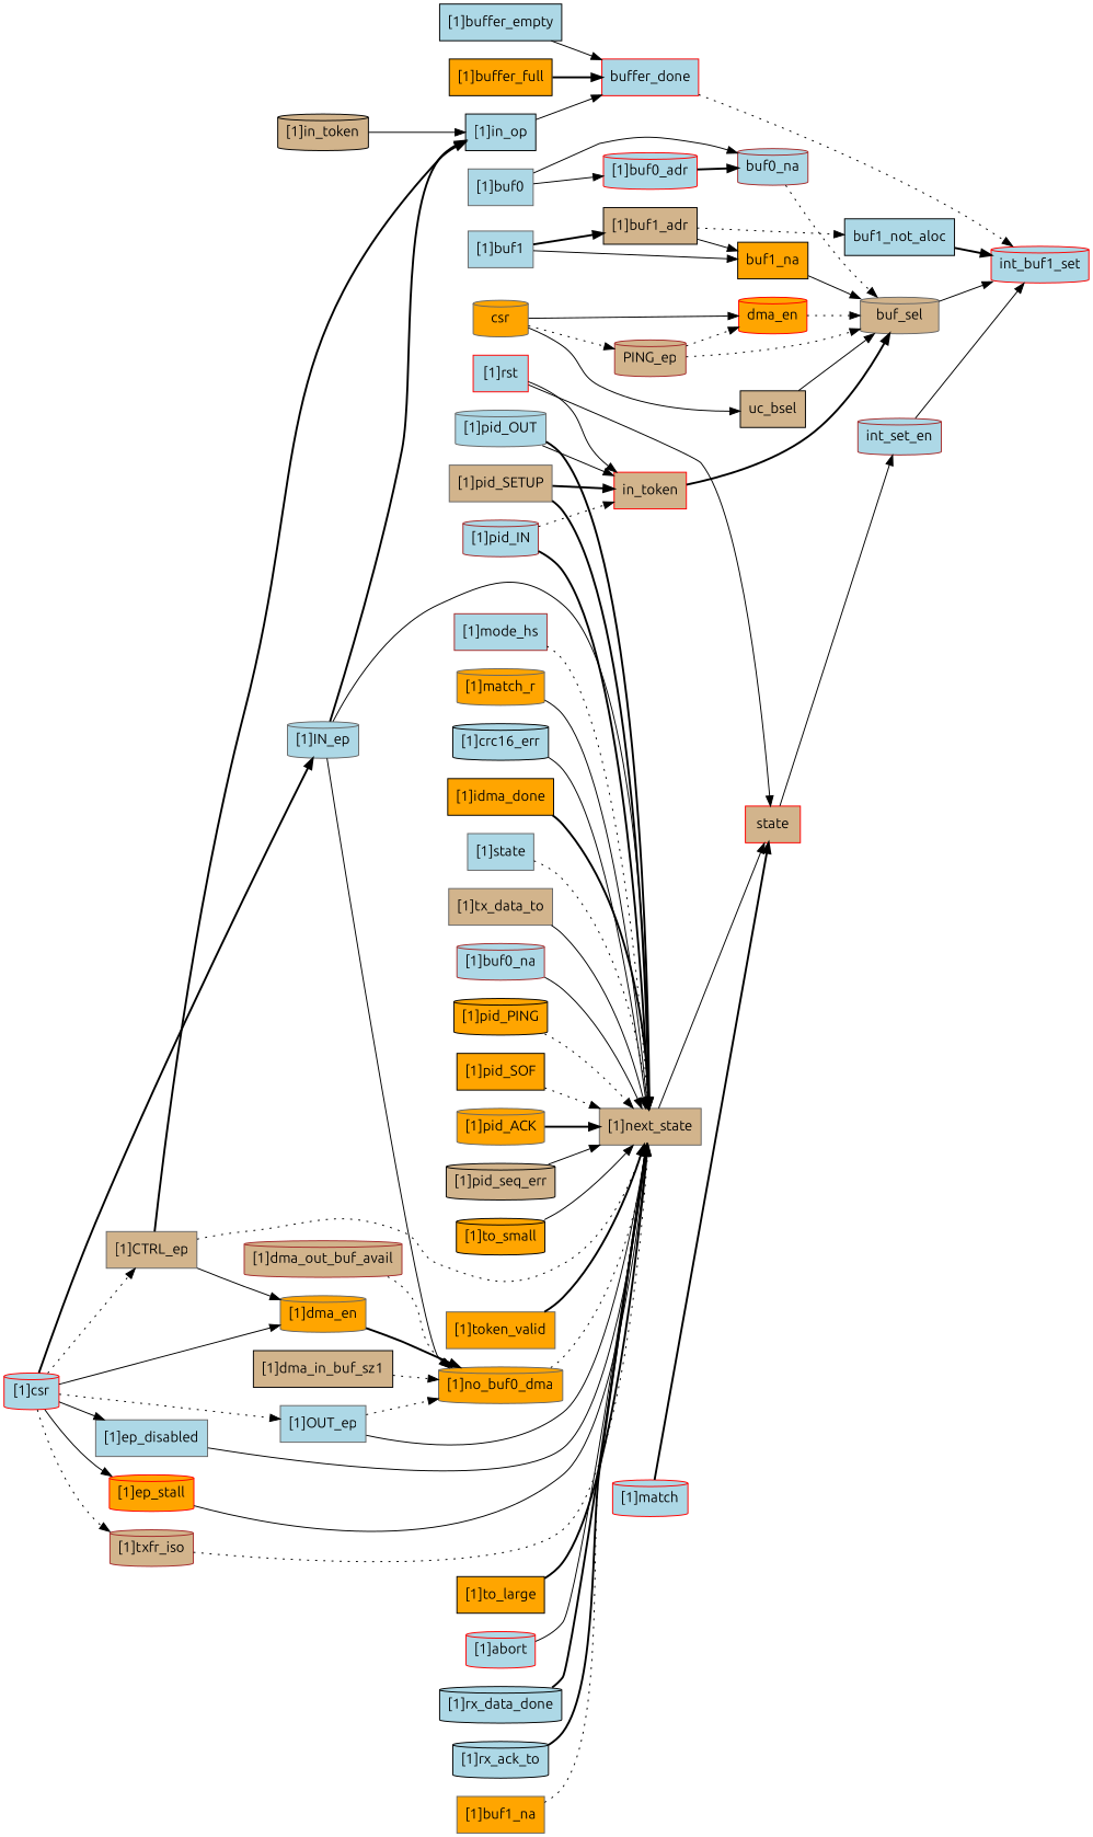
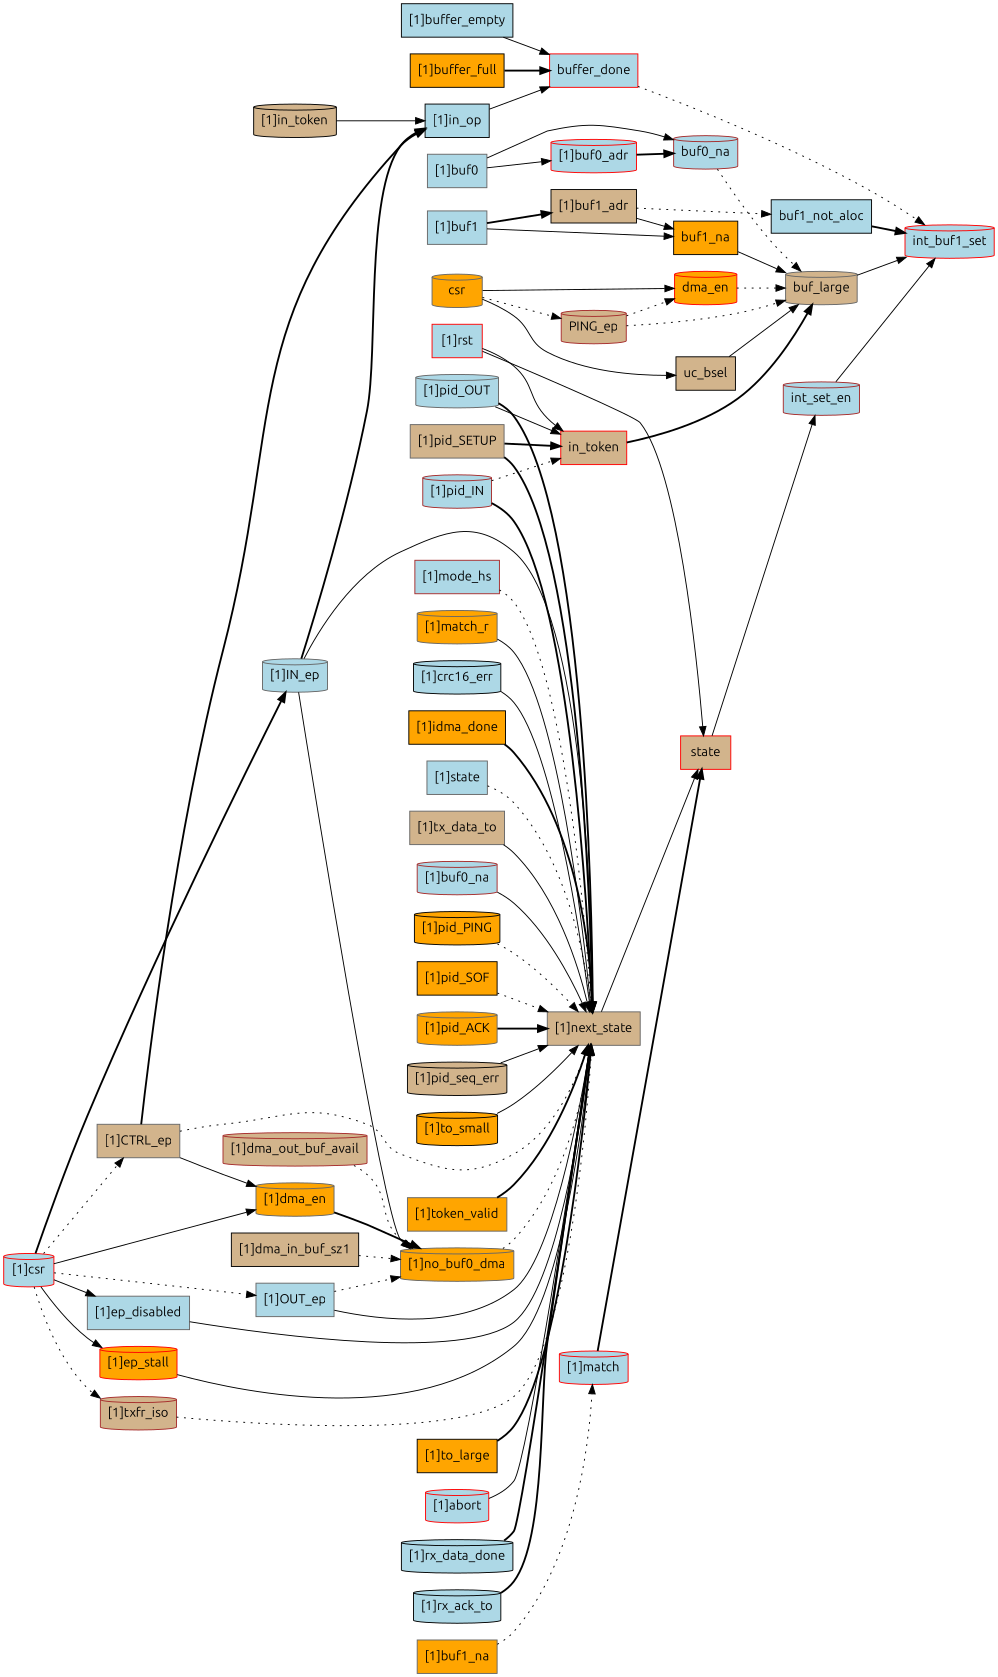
  strict digraph {
    fontname=Ubuntu
    rankdir=LR
    node [color=gray40 complexity=9 fillcolor=lightblue fontname=Ubuntu importance=0.428708628549 rank=0.0252429258929 shape=cylinder style=filled]
    edge [fontname=Ubuntu style=solid]
    "[1]in_token" [color=black complexity=13 fillcolor=tan importance=0.0321673227448 rank=0.00247440944191]
    "[1]in_op" [color=black importance=0.0262091524097 rank=0.00291212804552 shape=box]
    buffer_done [color=red complexity=5 importance=0.0195928421034 rank=0.00391856842068 shape=box]
    int_buf1_set [color=red complexity=0 importance=0.0103067045402 rank=0.0]
    dma_en [color=red complexity=12 fillcolor=orange importance=0.0232013021109 rank=0.00193344184258]
-   buf_sel [complexity=5 fillcolor=tan importance=0.0183508981962 rank=0.00367017963924]
+   buf_sel [complexity=5 fillcolor=tan importance=0.0183508981962 rank=0.00367017963924 label=buf_large]
    "[1]rst" [color=red complexity=13 importance=0.07768487015 rank=0.00597575924231 shape=box]
    in_token [color=red complexity=12 fillcolor=tan importance=0.0243090685313 rank=0.00202575571095 shape=box]
    state [color=red complexity=6 fillcolor=tan importance=0.0940550726412 rank=0.0156758454402 shape=box]
    int_set_en [color=brown complexity=5 importance=0.0160293391316 rank=0.00320586782632]
    "[1]dma_in_buf_sz1" [color=black complexity=23 fillcolor=tan importance=0.580587295536 shape=box]
    "[1]no_buf0_dma" [complexity=17 fillcolor=orange importance=0.57582963098 rank=0.0338723312341]
    "[1]next_state" [complexity=8 fillcolor=tan importance=0.141316987998 rank=0.0176646234997 shape=box]
    "[1]to_small" [color=black complexity=10 fillcolor=orange importance=0.572972839793 rank=0.0572972839793]
    "[1]pid_IN" [color=brown complexity=13 importance=0.0533758016187 rank=0.00410583089375]
    "[1]dma_en" [complexity=23 fillcolor=orange importance=0.580680034894 rank=0.0252469580389]
    "[1]ep_disabled" [complexity=11 importance=0.711365046803 rank=0.0646695497094 shape=box]
    "[1]token_valid" [complexity=10 fillcolor=orange importance=0.146074652554 rank=0.0146074652554 shape=box]
    "[1]csr" [color=red complexity=25 importance=0.585367402351 rank=0.023414696094]
    "[1]CTRL_ep" [complexity=26 fillcolor=tan importance=0.58546014171 rank=0.0225176977581 shape=box]
    "[1]OUT_ep" [complexity=23 importance=0.580609737795 rank=0.0252439016433 shape=box]
    "[1]ep_stall" [color=red fillcolor=orange importance=0.711365046803 rank=0.0790405607559]
    "[1]IN_ep" [complexity=23 importance=0.580609737795 rank=0.0252439016433]
    "[1]txfr_iso" [color=brown complexity=10 fillcolor=tan importance=0.570048058806 rank=0.0570048058806]
    "[1]buffer_full" [color=black fillcolor=orange importance=0.0261663857272 rank=0.00290737619191 shape=box]
    "[1]to_large" [color=black complexity=10 fillcolor=orange importance=0.572972839793 rank=0.0572972839793 shape=box]
    "[1]buf1" [complexity=10 importance=0.0262977865618 rank=0.00262977865618 shape=box]
    buf1_na [color=black complexity=12 fillcolor=orange importance=0.0248266511058 rank=0.00206888759215 shape=box]
    "[1]buf1_adr" [color=black complexity=7 fillcolor=tan importance=0.0215401220058 rank=0.00307716028655 shape=box]
    buf1_not_aloc [color=black complexity=5 importance=0.0159894976147 rank=0.00319789952293 shape=box]
    "[1]abort" [color=red complexity=13 importance=1.42336979584 rank=0.109489984296]
    "[1]pid_OUT" [complexity=14 importance=0.0290667330873 rank=0.00207619522052]
    "[1]buffer_empty" [color=black importance=0.0259491037841 rank=0.00288323375378 shape=box]
    "[1]match" [color=red complexity=7 importance=0.192867809838 rank=0.0275525442626]
    "[1]rx_data_done" [color=black importance=0.287391640551 rank=0.0319324045057]
    "[1]buf0" [complexity=18 importance=0.0347648886456 rank=0.00193138270253 shape=box]
    "[1]buf0_adr" [color=red complexity=15 importance=0.0300072240896 rank=0.00200048160597]
    buf0_na [color=brown complexity=12 importance=0.0244565996984 rank=0.00203804997487]
    csr [complexity=17 fillcolor=orange importance=0.0327390734824 rank=0.00192582785191]
    n40 [color=brown complexity=15 fillcolor=tan importance=0.0279814089264 label=PING_ep rank=0.00186542726176]
    uc_bsel [color=black complexity=12 fillcolor=tan importance=0.0231310050117 rank=0.00192758375097 shape=box]
    "[1]rx_ack_to" [color=black importance=0.29321274912 rank=0.0325791943467]
    "[1]pid_SETUP" [complexity=14 fillcolor=tan importance=0.0290667330873 rank=0.00207619522052 shape=box]
    "[1]mode_hs" [color=brown complexity=10 rank=0.0428708628549 shape=box]
    "[1]match_r" [complexity=11 fillcolor=orange importance=0.711818380445 rank=0.0647107618586]
    "[1]crc16_err" [color=black complexity=11 rank=0.0389735116862]
    "[1]idma_done" [color=black fillcolor=orange importance=0.287391640551 rank=0.0319324045057 shape=box]
    "[1]buf1_na" [complexity=17 fillcolor=orange importance=1.13701165689 rank=0.0668830386406 shape=box]
    "[1]state" [complexity=11 importance=3.84549639205 rank=0.349590581095 shape=box]
    "[1]dma_out_buf_avail" [color=brown complexity=23 fillcolor=tan importance=0.580587295536]
    "[1]tx_data_to" [complexity=11 fillcolor=tan importance=0.433954656161 rank=0.0394504232874 shape=box]
    "[1]buf0_na" [color=brown complexity=17 importance=1.13664160548 rank=0.0668612709107]
    "[1]pid_PING" [color=black complexity=10 fillcolor=orange rank=0.0428708628549]
    "[1]pid_SOF" [color=black complexity=11 fillcolor=orange importance=0.711342604544 rank=0.064667509504 shape=box]
    "[1]pid_ACK" [complexity=10 fillcolor=orange importance=0.146074652554 rank=0.0146074652554]
    "[1]pid_seq_err" [color=black fillcolor=tan importance=0.434394158528 rank=0.0482660176142]
    "[1]in_token" -> "[1]in_op"
    "[1]in_op" -> buffer_done
    buffer_done -> int_buf1_set [style=dotted]
    dma_en -> buf_sel [style=dotted]
    buf_sel -> int_buf1_set
    "[1]rst" -> in_token
    "[1]rst" -> state
    in_token -> buf_sel [style=bold]
    state -> int_set_en
    int_set_en -> int_buf1_set
    "[1]dma_in_buf_sz1" -> "[1]no_buf0_dma" [style=dotted]
    "[1]no_buf0_dma" -> "[1]next_state" [style=dotted]
    "[1]next_state" -> state
    "[1]to_small" -> "[1]next_state"
    "[1]pid_IN" -> in_token [style=dotted]
    "[1]pid_IN" -> "[1]next_state" [style=bold]
    "[1]dma_en" -> "[1]no_buf0_dma" [style=bold]
    "[1]ep_disabled" -> "[1]next_state"
    "[1]token_valid" -> "[1]next_state" [style=bold]
    "[1]csr" -> "[1]dma_en"
    "[1]csr" -> "[1]ep_disabled"
    "[1]csr" -> "[1]CTRL_ep" [style=dotted]
    "[1]csr" -> "[1]OUT_ep" [style=dotted]
    "[1]csr" -> "[1]ep_stall"
    "[1]csr" -> "[1]IN_ep" [style=bold]
    "[1]csr" -> "[1]txfr_iso" [style=dotted]
    "[1]CTRL_ep" -> "[1]in_op" [style=bold]
    "[1]CTRL_ep" -> "[1]next_state" [style=dotted]
    "[1]CTRL_ep" -> "[1]dma_en"
    "[1]OUT_ep" -> "[1]no_buf0_dma" [style=dotted]
    "[1]OUT_ep" -> "[1]next_state"
    "[1]ep_stall" -> "[1]next_state"
    "[1]IN_ep" -> "[1]in_op" [style=bold]
    "[1]IN_ep" -> "[1]no_buf0_dma"
    "[1]IN_ep" -> "[1]next_state"
    "[1]txfr_iso" -> "[1]next_state" [style=dotted]
    "[1]buffer_full" -> buffer_done [style=bold]
    "[1]to_large" -> "[1]next_state" [style=bold]
    "[1]buf1" -> buf1_na
    "[1]buf1" -> "[1]buf1_adr" [style=bold]
    buf1_na -> buf_sel
    "[1]buf1_adr" -> buf1_na
    "[1]buf1_adr" -> buf1_not_aloc [style=dotted]
    buf1_not_aloc -> int_buf1_set [style=bold]
    "[1]abort" -> "[1]next_state"
    "[1]pid_OUT" -> in_token
    "[1]pid_OUT" -> "[1]next_state" [style=bold]
    "[1]buffer_empty" -> buffer_done
    "[1]match" -> state [style=bold]
    "[1]rx_data_done" -> "[1]next_state" [style=bold]
    "[1]buf0" -> "[1]buf0_adr"
    "[1]buf0" -> buf0_na
    "[1]buf0_adr" -> buf0_na [style=bold]
    buf0_na -> buf_sel [style=dotted]
    csr -> dma_en
    csr -> n40 [style=dotted]
    csr -> uc_bsel
    n40 -> dma_en [style=dotted]
    n40 -> buf_sel [style=dotted]
    uc_bsel -> buf_sel
    "[1]rx_ack_to" -> "[1]next_state" [style=bold]
    "[1]pid_SETUP" -> in_token [style=bold]
    "[1]pid_SETUP" -> "[1]next_state" [style=bold]
    "[1]mode_hs" -> "[1]next_state" [style=dotted]
    "[1]match_r" -> "[1]next_state"
    "[1]crc16_err" -> "[1]next_state"
    "[1]idma_done" -> "[1]next_state" [style=bold]
-   "[1]buf1_na" -> "[1]next_state" [style=dotted]
+   "[1]buf1_na" -> "[1]match" [style=dotted]
    "[1]state" -> "[1]next_state" [style=dotted]
    "[1]dma_out_buf_avail" -> "[1]no_buf0_dma" [style=dotted]
    "[1]tx_data_to" -> "[1]next_state"
    "[1]buf0_na" -> "[1]next_state"
    "[1]pid_PING" -> "[1]next_state" [style=dotted]
    "[1]pid_SOF" -> "[1]next_state" [style=dotted]
    "[1]pid_ACK" -> "[1]next_state" [style=bold]
    "[1]pid_seq_err" -> "[1]next_state"
  }
